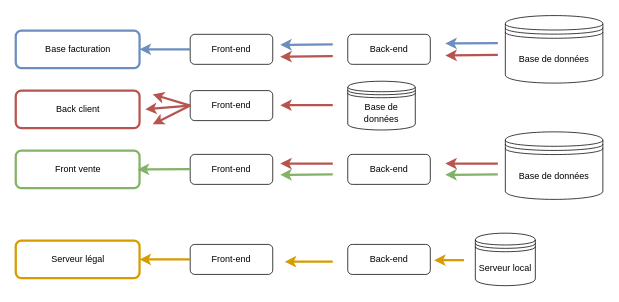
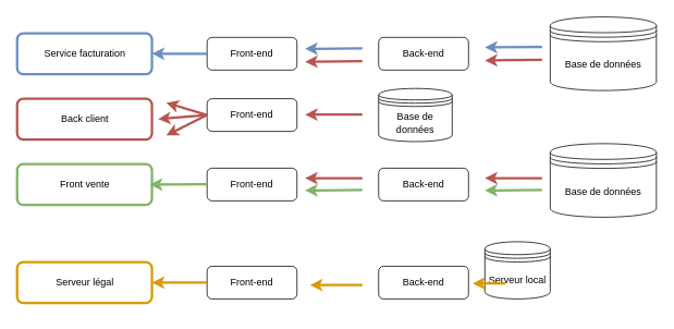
  <mxCell id="0" />
  <mxCell id="1" parent="0" />
  <mxCell id="2" value="Front-end" style="rounded=1;whiteSpace=wrap;html=1;" vertex="1" parent="1"><mxGeometry x="253" y="45" width="110" height="40" as="geometry" /></mxCell>
  <mxCell id="3" value="Back-end" style="rounded=1;whiteSpace=wrap;html=1;" vertex="1" parent="1"><mxGeometry x="463" y="45" width="110" height="40" as="geometry" /></mxCell>
  <mxCell id="4" value="&lt;div&gt;Base de données&lt;/div&gt;" style="shape=datastore;whiteSpace=wrap;html=1;" vertex="1" parent="1"><mxGeometry x="673" y="20" width="130" height="90" as="geometry" /></mxCell>
- <mxCell id="5" value="Base facturation" style="text;html=1;align=center;verticalAlign=middle;resizable=0;points=[];autosize=1;strokeColor=none;fillColor=none;" vertex="1" parent="1"><mxGeometry x="43" y="50" width="120" height="30" as="geometry" /></mxCell>
+ <mxCell id="5" value="Service facturation" style="text;html=1;align=center;verticalAlign=middle;resizable=0;points=[];autosize=1;strokeColor=none;fillColor=none;" vertex="1" parent="1"><mxGeometry x="43" y="50" width="120" height="30" as="geometry" /></mxCell>
  <mxCell id="6" value="Back client" style="text;html=1;align=center;verticalAlign=middle;resizable=0;points=[];autosize=1;strokeColor=none;fillColor=none;" vertex="1" parent="1"><mxGeometry x="53" y="130" width="100" height="30" as="geometry" /></mxCell>
  <mxCell id="7" value="Front-end" style="rounded=1;whiteSpace=wrap;html=1;" vertex="1" parent="1"><mxGeometry x="253" y="120" width="110" height="40" as="geometry" /></mxCell>
  <mxCell id="8" value="Front vente" style="text;html=1;align=center;verticalAlign=middle;resizable=0;points=[];autosize=1;strokeColor=none;fillColor=none;" vertex="1" parent="1"><mxGeometry x="53" y="210" width="100" height="30" as="geometry" /></mxCell>
  <mxCell id="9" value="Front-end" style="rounded=1;whiteSpace=wrap;html=1;" vertex="1" parent="1"><mxGeometry x="253" y="205" width="110" height="40" as="geometry" /></mxCell>
  <mxCell id="10" value="&lt;div&gt;Back-end&lt;/div&gt;" style="rounded=1;whiteSpace=wrap;html=1;" vertex="1" parent="1"><mxGeometry x="463" y="205" width="110" height="40" as="geometry" /></mxCell>
  <mxCell id="11" value="&lt;div&gt;Base de données&lt;/div&gt;" style="shape=datastore;whiteSpace=wrap;html=1;" vertex="1" parent="1"><mxGeometry x="673" y="175" width="130" height="90" as="geometry" /></mxCell>
  <mxCell id="12" value="&lt;div&gt;Serveur légal&lt;/div&gt;" style="text;html=1;align=center;verticalAlign=middle;resizable=0;points=[];autosize=1;strokeColor=none;fillColor=none;" vertex="1" parent="1"><mxGeometry x="58" y="330" width="90" height="30" as="geometry" /></mxCell>
  <mxCell id="13" value="Front-end" style="rounded=1;whiteSpace=wrap;html=1;" vertex="1" parent="1"><mxGeometry x="253" y="325" width="110" height="40" as="geometry" /></mxCell>
  <mxCell id="14" value="Back-end" style="rounded=1;whiteSpace=wrap;html=1;" vertex="1" parent="1"><mxGeometry x="463" y="325" width="110" height="40" as="geometry" /></mxCell>
  <mxCell id="15" value="" style="rounded=1;whiteSpace=wrap;html=1;fontFamily=Helvetica;fontSize=12;strokeWidth=3;fillColor=none;strokeColor=#6c8ebf;gradientColor=default;" vertex="1" parent="1"><mxGeometry x="20.5" y="40" width="165" height="50" as="geometry" /></mxCell>
  <mxCell id="16" value="" style="endArrow=classic;html=1;rounded=0;fontFamily=Helvetica;fontSize=12;exitX=0;exitY=0.5;exitDx=0;exitDy=0;fillColor=#dae8fc;strokeColor=#6c8ebf;strokeWidth=3;entryX=1;entryY=0.5;entryDx=0;entryDy=0;" edge="1" parent="1" source="2" target="15"><mxGeometry width="50" height="50" relative="1" as="geometry"><mxPoint x="213" y="65" as="sourcePoint" /><mxPoint x="203" y="45" as="targetPoint" /></mxGeometry></mxCell>
  <mxCell id="17" value="" style="endArrow=classic;html=1;rounded=0;fontFamily=Helvetica;fontSize=12;exitX=1;exitY=0.5;exitDx=0;exitDy=0;fillColor=#dae8fc;strokeColor=#6c8ebf;strokeWidth=3;" edge="1" parent="1"><mxGeometry width="50" height="50" relative="1" as="geometry"><mxPoint x="443" y="58.5" as="sourcePoint" /><mxPoint x="373" y="59" as="targetPoint" /></mxGeometry></mxCell>
  <mxCell id="18" value="" style="rounded=1;whiteSpace=wrap;html=1;fontFamily=Helvetica;fontSize=12;strokeWidth=3;fillColor=none;strokeColor=#b85450;" vertex="1" parent="1"><mxGeometry x="20.5" y="120" width="165" height="50" as="geometry" /></mxCell>
  <mxCell id="19" value="" style="endArrow=classic;html=1;rounded=0;fontFamily=Helvetica;fontSize=12;fillColor=#f8cecc;strokeColor=#b85450;strokeWidth=3;exitX=0;exitY=0.5;exitDx=0;exitDy=0;" edge="1" parent="1" source="7"><mxGeometry width="50" height="50" relative="1" as="geometry"><mxPoint x="253" y="145" as="sourcePoint" /><mxPoint x="203" y="165" as="targetPoint" /></mxGeometry></mxCell>
  <mxCell id="20" value="" style="endArrow=classic;html=1;rounded=0;fontFamily=Helvetica;fontSize=12;fillColor=#f8cecc;strokeColor=#b85450;strokeWidth=3;" edge="1" parent="1"><mxGeometry width="50" height="50" relative="1" as="geometry"><mxPoint x="443" y="139.5" as="sourcePoint" /><mxPoint x="373" y="139.5" as="targetPoint" /><Array as="points"><mxPoint x="413" y="139.5" /></Array></mxGeometry></mxCell>
  <mxCell id="21" value="" style="endArrow=classic;html=1;rounded=0;fontFamily=Helvetica;fontSize=12;fillColor=#f8cecc;strokeColor=#b85450;strokeWidth=3;exitX=0;exitY=0.5;exitDx=0;exitDy=0;" edge="1" parent="1" source="7"><mxGeometry width="50" height="50" relative="1" as="geometry"><mxPoint x="193" y="135" as="sourcePoint" /><mxPoint x="203" y="125" as="targetPoint" /></mxGeometry></mxCell>
  <mxCell id="22" value="" style="rounded=1;whiteSpace=wrap;html=1;fontFamily=Helvetica;fontSize=12;strokeWidth=3;fillColor=none;strokeColor=#82b366;" vertex="1" parent="1"><mxGeometry x="20.5" y="200" width="165" height="50" as="geometry" /></mxCell>
  <mxCell id="23" value="" style="endArrow=classic;html=1;rounded=0;fontFamily=Helvetica;fontSize=12;exitX=1;exitY=0.5;exitDx=0;exitDy=0;fillColor=#d5e8d4;strokeColor=#82b366;strokeWidth=3;verticalAlign=middle;" edge="1" parent="1"><mxGeometry width="50" height="50" relative="1" as="geometry"><mxPoint x="443" y="231.75" as="sourcePoint" /><mxPoint x="373" y="232.25" as="targetPoint" /></mxGeometry></mxCell>
  <mxCell id="24" value="" style="endArrow=classic;html=1;rounded=0;fontFamily=Helvetica;fontSize=12;exitX=0;exitY=0.5;exitDx=0;exitDy=0;fillColor=#f8cecc;strokeColor=#b85450;strokeWidth=3;" edge="1" parent="1" source="7"><mxGeometry width="50" height="50" relative="1" as="geometry"><mxPoint x="193" y="175" as="sourcePoint" /><mxPoint x="193" y="145" as="targetPoint" /></mxGeometry></mxCell>
- <mxCell id="25" value="Serveur local" style="shape=datastore;whiteSpace=wrap;html=1;" vertex="1" parent="1"><mxGeometry x="633" y="310" width="80" height="70" as="geometry" /></mxCell>
+ <mxCell id="25" value="Serveur local" style="shape=datastore;whiteSpace=wrap;html=1;" vertex="1" parent="1"><mxGeometry x="593" y="295" width="80" height="70" as="geometry" /></mxCell>
  <mxCell id="26" value="" style="rounded=1;whiteSpace=wrap;html=1;fontFamily=Helvetica;fontSize=12;strokeWidth=3;fillColor=none;strokeColor=#d79b00;" vertex="1" parent="1"><mxGeometry x="20.5" y="320" width="165" height="50" as="geometry" /></mxCell>
  <mxCell id="27" value="" style="endArrow=classic;html=1;rounded=0;fontFamily=Helvetica;fontSize=12;exitX=0;exitY=0.5;exitDx=0;exitDy=0;fillColor=#ffe6cc;strokeColor=#d79b00;strokeWidth=3;entryX=1;entryY=0.5;entryDx=0;entryDy=0;" edge="1" parent="1" source="13" target="26"><mxGeometry width="50" height="50" relative="1" as="geometry"><mxPoint x="213" y="345" as="sourcePoint" /><mxPoint x="243" y="345" as="targetPoint" /></mxGeometry></mxCell>
  <mxCell id="28" value="" style="endArrow=classic;html=1;rounded=0;fontFamily=Helvetica;fontSize=12;fillColor=#ffe6cc;strokeColor=#d79b00;strokeWidth=3;entryX=1;entryY=0.75;entryDx=0;entryDy=0;entryPerimeter=0;" edge="1" parent="1"><mxGeometry width="50" height="50" relative="1" as="geometry"><mxPoint x="443" y="348" as="sourcePoint" /><mxPoint x="379" y="348" as="targetPoint" /><Array as="points"><mxPoint x="389" y="348" /></Array></mxGeometry></mxCell>
  <mxCell id="29" value="" style="endArrow=classic;html=1;rounded=0;fontFamily=Helvetica;fontSize=12;fillColor=#ffe6cc;strokeColor=#d79b00;strokeWidth=3;entryX=1;entryY=0.5;entryDx=0;entryDy=0;" edge="1" parent="1"><mxGeometry width="50" height="50" relative="1" as="geometry"><mxPoint x="618" y="346" as="sourcePoint" /><mxPoint x="578" y="346" as="targetPoint" /></mxGeometry></mxCell>
  <mxCell id="30" value="" style="endArrow=classic;html=1;rounded=0;fontFamily=Helvetica;fontSize=12;exitX=1;exitY=0.5;exitDx=0;exitDy=0;fillColor=#f8cecc;strokeColor=#b85450;strokeWidth=3;" edge="1" parent="1"><mxGeometry width="50" height="50" relative="1" as="geometry"><mxPoint x="443" y="74" as="sourcePoint" /><mxPoint x="373" y="75" as="targetPoint" /></mxGeometry></mxCell>
  <mxCell id="31" value="" style="endArrow=classic;html=1;rounded=0;fontFamily=Helvetica;fontSize=12;fillColor=#f8cecc;strokeColor=#b85450;strokeWidth=3;verticalAlign=middle;" edge="1" parent="1"><mxGeometry width="50" height="50" relative="1" as="geometry"><mxPoint x="443" y="217.25" as="sourcePoint" /><mxPoint x="373" y="217.25" as="targetPoint" /></mxGeometry></mxCell>
  <mxCell id="32" value="&lt;div&gt;Base de données&lt;/div&gt;" style="shape=datastore;whiteSpace=wrap;html=1;" vertex="1" parent="1"><mxGeometry x="463" y="107.5" width="90" height="65" as="geometry" /></mxCell>
  <mxCell id="33" value="" style="endArrow=classic;html=1;rounded=0;fontFamily=Helvetica;fontSize=12;exitX=1;exitY=0.5;exitDx=0;exitDy=0;fillColor=#dae8fc;strokeColor=#6c8ebf;strokeWidth=3;" edge="1" parent="1"><mxGeometry width="50" height="50" relative="1" as="geometry"><mxPoint x="663" y="56.75" as="sourcePoint" /><mxPoint x="593" y="57.25" as="targetPoint" /></mxGeometry></mxCell>
  <mxCell id="34" value="" style="endArrow=classic;html=1;rounded=0;fontFamily=Helvetica;fontSize=12;exitX=1;exitY=0.5;exitDx=0;exitDy=0;fillColor=#f8cecc;strokeColor=#b85450;strokeWidth=3;" edge="1" parent="1"><mxGeometry width="50" height="50" relative="1" as="geometry"><mxPoint x="663" y="72.25" as="sourcePoint" /><mxPoint x="593" y="73.25" as="targetPoint" /></mxGeometry></mxCell>
  <mxCell id="35" value="" style="endArrow=classic;html=1;rounded=0;fontFamily=Helvetica;fontSize=12;exitX=1;exitY=0.5;exitDx=0;exitDy=0;fillColor=#d5e8d4;strokeColor=#82b366;strokeWidth=3;verticalAlign=middle;" edge="1" parent="1"><mxGeometry width="50" height="50" relative="1" as="geometry"><mxPoint x="663" y="231.75" as="sourcePoint" /><mxPoint x="593" y="232.25" as="targetPoint" /></mxGeometry></mxCell>
  <mxCell id="36" value="" style="endArrow=classic;html=1;rounded=0;fontFamily=Helvetica;fontSize=12;fillColor=#f8cecc;strokeColor=#b85450;strokeWidth=3;verticalAlign=middle;" edge="1" parent="1"><mxGeometry width="50" height="50" relative="1" as="geometry"><mxPoint x="663" y="217.25" as="sourcePoint" /><mxPoint x="593" y="217.25" as="targetPoint" /></mxGeometry></mxCell>
  <mxCell id="37" value="" style="endArrow=classic;html=1;rounded=0;fontFamily=Helvetica;fontSize=12;exitX=1;exitY=0.5;exitDx=0;exitDy=0;fillColor=#d5e8d4;strokeColor=#82b366;strokeWidth=3;verticalAlign=middle;" edge="1" parent="1"><mxGeometry width="50" height="50" relative="1" as="geometry"><mxPoint x="253" y="224.5" as="sourcePoint" /><mxPoint x="183" y="225" as="targetPoint" /></mxGeometry></mxCell>
